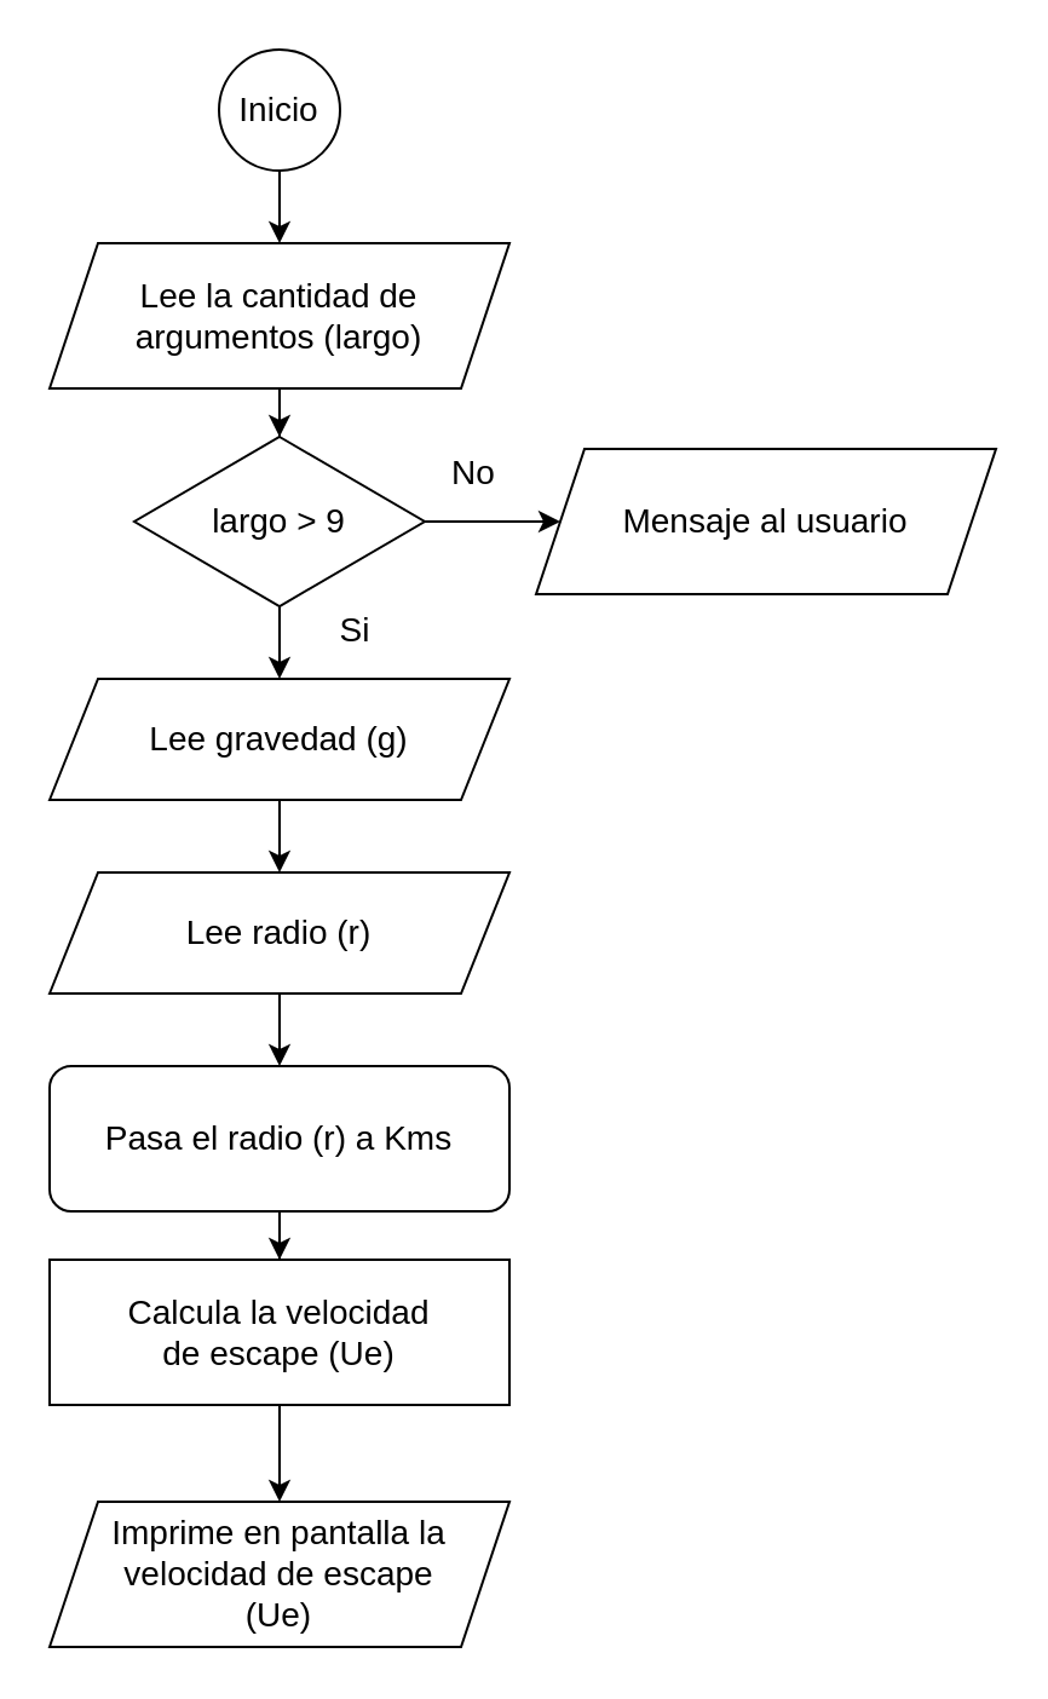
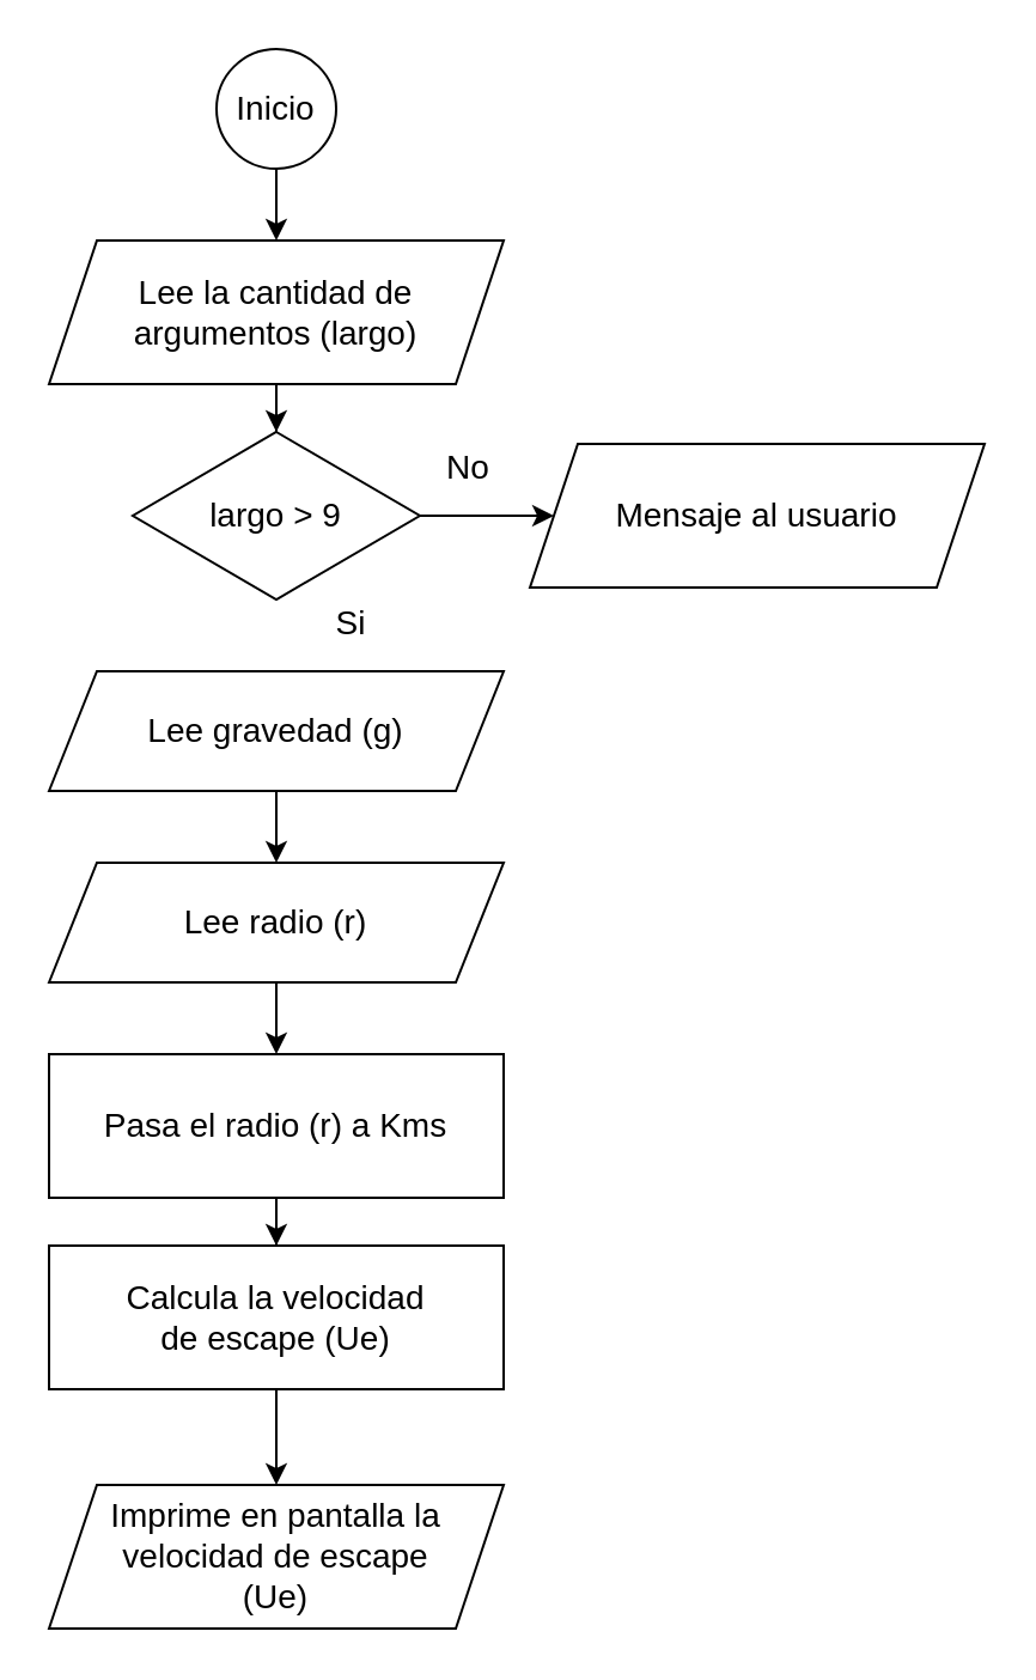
  <mxCell id="0" />
  <mxCell id="1" parent="0" />
  <mxCell id="2" style="edgeStyle=orthogonalEdgeStyle;rounded=0;orthogonalLoop=1;jettySize=auto;html=1;exitX=0.5;exitY=1;exitDx=0;exitDy=0;entryX=0.5;entryY=0;entryDx=0;entryDy=0;" edge="1" parent="1" source="3" target="16"><mxGeometry relative="1" as="geometry" /></mxCell>
  <mxCell id="3" value="&lt;span style=&quot;font-size: 14px&quot;&gt;Lee gravedad&amp;nbsp;&lt;/span&gt;&lt;span style=&quot;font-size: 14px&quot;&gt;(g)&lt;/span&gt;" style="shape=parallelogram;perimeter=parallelogramPerimeter;whiteSpace=wrap;html=1;fixedSize=1;" vertex="1" parent="1"><mxGeometry x="20" y="280" width="190" height="50" as="geometry" /></mxCell>
  <mxCell id="4" style="edgeStyle=orthogonalEdgeStyle;rounded=0;orthogonalLoop=1;jettySize=auto;html=1;exitX=0.5;exitY=1;exitDx=0;exitDy=0;" edge="1" parent="1" source="5" target="11"><mxGeometry relative="1" as="geometry" /></mxCell>
  <mxCell id="5" value="&lt;span style=&quot;font-size: 14px&quot;&gt;Inicio&lt;/span&gt;" style="ellipse;whiteSpace=wrap;html=1;aspect=fixed;" vertex="1" parent="1"><mxGeometry x="90" y="20" width="50" height="50" as="geometry" /></mxCell>
  <mxCell id="6" style="edgeStyle=orthogonalEdgeStyle;rounded=0;orthogonalLoop=1;jettySize=auto;html=1;exitX=0.5;exitY=1;exitDx=0;exitDy=0;" edge="1" parent="1" source="7" target="9"><mxGeometry relative="1" as="geometry" /></mxCell>
- <mxCell id="7" value="&lt;font style=&quot;font-size: 14px&quot;&gt;Pasa el radio (r) a Kms&lt;/font&gt;" style="whiteSpace=wrap;html=1;rounded=1;" vertex="1" parent="1"><mxGeometry x="20" y="440" width="190" height="60" as="geometry" /></mxCell>
+ <mxCell id="7" value="&lt;font style=&quot;font-size: 14px&quot;&gt;Pasa el radio (r) a Kms&lt;/font&gt;" style="rounded=0;whiteSpace=wrap;html=1;" vertex="1" parent="1"><mxGeometry x="20" y="440" width="190" height="60" as="geometry" /></mxCell>
  <mxCell id="8" style="edgeStyle=orthogonalEdgeStyle;rounded=0;orthogonalLoop=1;jettySize=auto;html=1;exitX=0.5;exitY=1;exitDx=0;exitDy=0;" edge="1" parent="1" source="9" target="20"><mxGeometry relative="1" as="geometry" /></mxCell>
  <mxCell id="9" value="&lt;font style=&quot;font-size: 14px&quot;&gt;Calcula la&amp;nbsp;velocidad &lt;br&gt;de escape (Ue)&lt;/font&gt;" style="rounded=0;whiteSpace=wrap;html=1;" vertex="1" parent="1"><mxGeometry x="20" y="520" width="190" height="60" as="geometry" /></mxCell>
  <mxCell id="10" style="edgeStyle=orthogonalEdgeStyle;rounded=0;orthogonalLoop=1;jettySize=auto;html=1;exitX=0.5;exitY=1;exitDx=0;exitDy=0;" edge="1" parent="1" source="11" target="14"><mxGeometry relative="1" as="geometry" /></mxCell>
  <mxCell id="11" value="&lt;span style=&quot;font-size: 14px&quot;&gt;Lee la cantidad de &lt;br&gt;argumentos (largo)&lt;br&gt;&lt;/span&gt;" style="shape=parallelogram;perimeter=parallelogramPerimeter;whiteSpace=wrap;html=1;fixedSize=1;" vertex="1" parent="1"><mxGeometry x="20" y="100" width="190" height="60" as="geometry" /></mxCell>
- <mxCell id="12" style="edgeStyle=orthogonalEdgeStyle;rounded=0;orthogonalLoop=1;jettySize=auto;html=1;exitX=0.5;exitY=1;exitDx=0;exitDy=0;" edge="1" parent="1" source="14" target="3"><mxGeometry relative="1" as="geometry" /></mxCell>
  <mxCell id="13" style="edgeStyle=orthogonalEdgeStyle;rounded=0;orthogonalLoop=1;jettySize=auto;html=1;exitX=1;exitY=0.5;exitDx=0;exitDy=0;" edge="1" parent="1" source="14" target="17"><mxGeometry relative="1" as="geometry" /></mxCell>
  <mxCell id="14" value="&lt;font style=&quot;font-size: 14px&quot;&gt;largo &amp;gt; 9&lt;/font&gt;" style="rhombus;whiteSpace=wrap;html=1;" vertex="1" parent="1"><mxGeometry x="55" y="180" width="120" height="70" as="geometry" /></mxCell>
  <mxCell id="15" style="edgeStyle=orthogonalEdgeStyle;rounded=0;orthogonalLoop=1;jettySize=auto;html=1;exitX=0.5;exitY=1;exitDx=0;exitDy=0;entryX=0.5;entryY=0;entryDx=0;entryDy=0;" edge="1" parent="1" source="16" target="7"><mxGeometry relative="1" as="geometry" /></mxCell>
  <mxCell id="16" value="&lt;span style=&quot;font-size: 14px&quot;&gt;Lee radio&amp;nbsp;&lt;/span&gt;&lt;span style=&quot;font-size: 14px&quot;&gt;(r)&lt;/span&gt;" style="shape=parallelogram;perimeter=parallelogramPerimeter;whiteSpace=wrap;html=1;fixedSize=1;" vertex="1" parent="1"><mxGeometry x="20" y="360" width="190" height="50" as="geometry" /></mxCell>
  <mxCell id="17" value="&lt;span style=&quot;font-size: 14px&quot;&gt;Mensaje al usuario&lt;br&gt;&lt;/span&gt;" style="shape=parallelogram;perimeter=parallelogramPerimeter;whiteSpace=wrap;html=1;fixedSize=1;" vertex="1" parent="1"><mxGeometry x="221" y="185" width="190" height="60" as="geometry" /></mxCell>
  <mxCell id="18" value="&lt;font style=&quot;font-size: 14px&quot;&gt;No&lt;/font&gt;" style="text;html=1;align=center;verticalAlign=middle;resizable=0;points=[];autosize=1;strokeColor=none;" vertex="1" parent="1"><mxGeometry x="180" y="185" width="30" height="20" as="geometry" /></mxCell>
  <mxCell id="19" value="&lt;font style=&quot;font-size: 14px&quot;&gt;Si&lt;/font&gt;" style="text;html=1;align=center;verticalAlign=middle;resizable=0;points=[];autosize=1;strokeColor=none;" vertex="1" parent="1"><mxGeometry x="131" y="250" width="30" height="20" as="geometry" /></mxCell>
  <mxCell id="20" value="&lt;span style=&quot;font-size: 14px&quot;&gt;Imprime en pantalla la velocidad de escape &lt;br&gt;(Ue)&lt;br&gt;&lt;/span&gt;" style="shape=parallelogram;perimeter=parallelogramPerimeter;whiteSpace=wrap;html=1;fixedSize=1;" vertex="1" parent="1"><mxGeometry x="20" y="620" width="190" height="60" as="geometry" /></mxCell>
